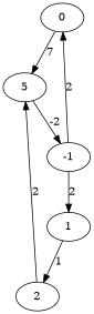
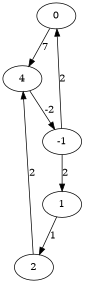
  strict digraph {
    fontname="DejaVu Serif"
    node [fontname="DejaVu Serif"]
    edge [fontname="DejaVu Serif"]
    n1 [label=0]
-   n2 [label=5]
+   n2 [label=4]
    n3 [label=-1]
    n4 [label=1]
    n5 [label=2]
    n1 -> n2 [label=7]
    n2 -> n3 [label=-2]
    n3 -> n1 [label=2]
    n3 -> n4 [label=2]
    n4 -> n5 [label=1]
    n5 -> n2 [label=2]
  }
